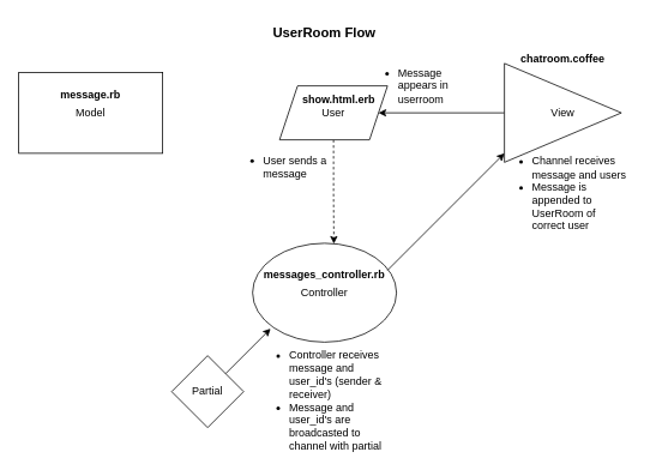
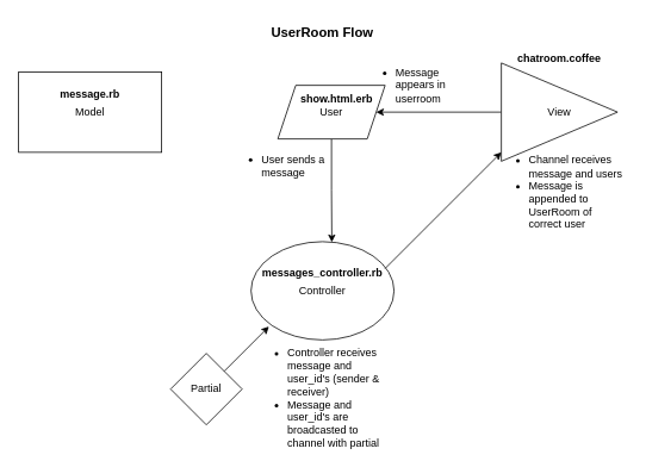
  <mxCell id="0" />
  <mxCell id="1" parent="0" />
  <mxCell id="2" value="Model" style="rounded=0;whiteSpace=wrap;html=1;" vertex="1" parent="1"><mxGeometry x="20" y="80" width="160" height="90" as="geometry" /></mxCell>
  <mxCell id="3" value="Controller" style="ellipse;whiteSpace=wrap;html=1;" vertex="1" parent="1"><mxGeometry x="280" y="270" width="160" height="110" as="geometry" /></mxCell>
  <mxCell id="4" style="edgeStyle=orthogonalEdgeStyle;rounded=0;orthogonalLoop=1;jettySize=auto;html=1;" edge="1" parent="1" source="5" target="15"><mxGeometry relative="1" as="geometry" /></mxCell>
  <mxCell id="5" value="View" style="triangle;whiteSpace=wrap;html=1;align=center;" vertex="1" parent="1"><mxGeometry x="560" y="70" width="130" height="110" as="geometry" /></mxCell>
  <mxCell id="6" value="&lt;b&gt;message.rb&lt;/b&gt;" style="text;html=1;strokeColor=none;fillColor=none;align=center;verticalAlign=middle;whiteSpace=wrap;rounded=0;" vertex="1" parent="1"><mxGeometry x="70" y="90" width="60" height="30" as="geometry" /></mxCell>
  <mxCell id="7" value="&lt;b&gt;messages_controller.rb&lt;/b&gt;" style="text;html=1;strokeColor=none;fillColor=none;align=center;verticalAlign=middle;whiteSpace=wrap;rounded=0;" vertex="1" parent="1"><mxGeometry x="330" y="290" width="60" height="30" as="geometry" /></mxCell>
  <mxCell id="8" value="&lt;b&gt;chatroom.coffee&lt;/b&gt;" style="text;html=1;strokeColor=none;fillColor=none;align=center;verticalAlign=middle;whiteSpace=wrap;rounded=0;" vertex="1" parent="1"><mxGeometry x="595" y="50" width="60" height="30" as="geometry" /></mxCell>
  <mxCell id="9" value="Partial" style="rhombus;whiteSpace=wrap;html=1;" vertex="1" parent="1"><mxGeometry x="190" y="395" width="80" height="80" as="geometry" /></mxCell>
  <mxCell id="10" value="" style="endArrow=classic;html=1;rounded=0;" edge="1" parent="1"><mxGeometry width="50" height="50" relative="1" as="geometry"><mxPoint x="430" y="300" as="sourcePoint" /><mxPoint x="560" y="170" as="targetPoint" /></mxGeometry></mxCell>
  <mxCell id="11" value="&lt;ul&gt;&lt;li&gt;User sends a message&lt;/li&gt;&lt;/ul&gt;" style="text;html=1;strokeColor=none;fillColor=none;align=left;verticalAlign=middle;whiteSpace=wrap;rounded=0;" vertex="1" parent="1"><mxGeometry x="250" y="170" width="120" height="30" as="geometry" /></mxCell>
  <mxCell id="12" value="&lt;ul&gt;&lt;li style=&quot;text-align: left;&quot;&gt;Controller receives message and user_id's (sender &amp;amp; receiver)&lt;/li&gt;&lt;li style=&quot;text-align: left;&quot;&gt;Message and user_id's are broadcasted to channel with partial&lt;/li&gt;&lt;/ul&gt;" style="text;html=1;strokeColor=none;fillColor=none;align=center;verticalAlign=middle;whiteSpace=wrap;rounded=0;" vertex="1" parent="1"><mxGeometry x="280" y="430" width="150" height="30" as="geometry" /></mxCell>
  <mxCell id="13" value="&lt;ul&gt;&lt;li style=&quot;text-align: left;&quot;&gt;Channel receives message and users&lt;/li&gt;&lt;li style=&quot;text-align: left;&quot;&gt;Message is appended to UserRoom of correct user&lt;/li&gt;&lt;/ul&gt;" style="text;html=1;strokeColor=none;fillColor=none;align=center;verticalAlign=middle;whiteSpace=wrap;rounded=0;" vertex="1" parent="1"><mxGeometry x="550" y="200" width="150" height="30" as="geometry" /></mxCell>
- <mxCell id="14" style="edgeStyle=orthogonalEdgeStyle;rounded=0;orthogonalLoop=1;jettySize=auto;html=1;entryX=0.565;entryY=0.005;entryDx=0;entryDy=0;entryPerimeter=0;dashed=1;" edge="1" parent="1" source="15" target="3"><mxGeometry relative="1" as="geometry"><mxPoint x="370" y="230" as="targetPoint" /></mxGeometry></mxCell>
+ <mxCell id="14" style="edgeStyle=orthogonalEdgeStyle;rounded=0;orthogonalLoop=1;jettySize=auto;html=1;entryX=0.565;entryY=0.005;entryDx=0;entryDy=0;entryPerimeter=0;" edge="1" parent="1" source="15" target="3"><mxGeometry relative="1" as="geometry"><mxPoint x="370" y="230" as="targetPoint" /></mxGeometry></mxCell>
  <mxCell id="15" value="User" style="shape=parallelogram;perimeter=parallelogramPerimeter;whiteSpace=wrap;html=1;fixedSize=1;" vertex="1" parent="1"><mxGeometry x="310" y="95" width="120" height="60" as="geometry" /></mxCell>
  <mxCell id="16" value="" style="endArrow=classic;html=1;rounded=0;" edge="1" parent="1"><mxGeometry width="50" height="50" relative="1" as="geometry"><mxPoint x="250" y="415" as="sourcePoint" /><mxPoint x="300" y="365" as="targetPoint" /></mxGeometry></mxCell>
  <mxCell id="17" value="&lt;b&gt;show.html.erb&lt;/b&gt;" style="text;html=1;strokeColor=none;fillColor=none;align=center;verticalAlign=middle;whiteSpace=wrap;rounded=0;" vertex="1" parent="1"><mxGeometry x="346" y="95" width="60" height="30" as="geometry" /></mxCell>
  <mxCell id="18" value="&lt;b&gt;&lt;font style=&quot;font-size: 15px;&quot;&gt;UserRoom Flow&lt;/font&gt;&lt;/b&gt;" style="text;html=1;strokeColor=none;fillColor=none;align=center;verticalAlign=middle;whiteSpace=wrap;rounded=0;" vertex="1" parent="1"><mxGeometry x="290" y="20" width="140" height="30" as="geometry" /></mxCell>
  <mxCell id="19" value="&lt;ul&gt;&lt;li&gt;Message appears in userroom&lt;/li&gt;&lt;/ul&gt;" style="text;html=1;strokeColor=none;fillColor=none;align=left;verticalAlign=middle;whiteSpace=wrap;rounded=0;" vertex="1" parent="1"><mxGeometry x="400" y="80" width="120" height="30" as="geometry" /></mxCell>
